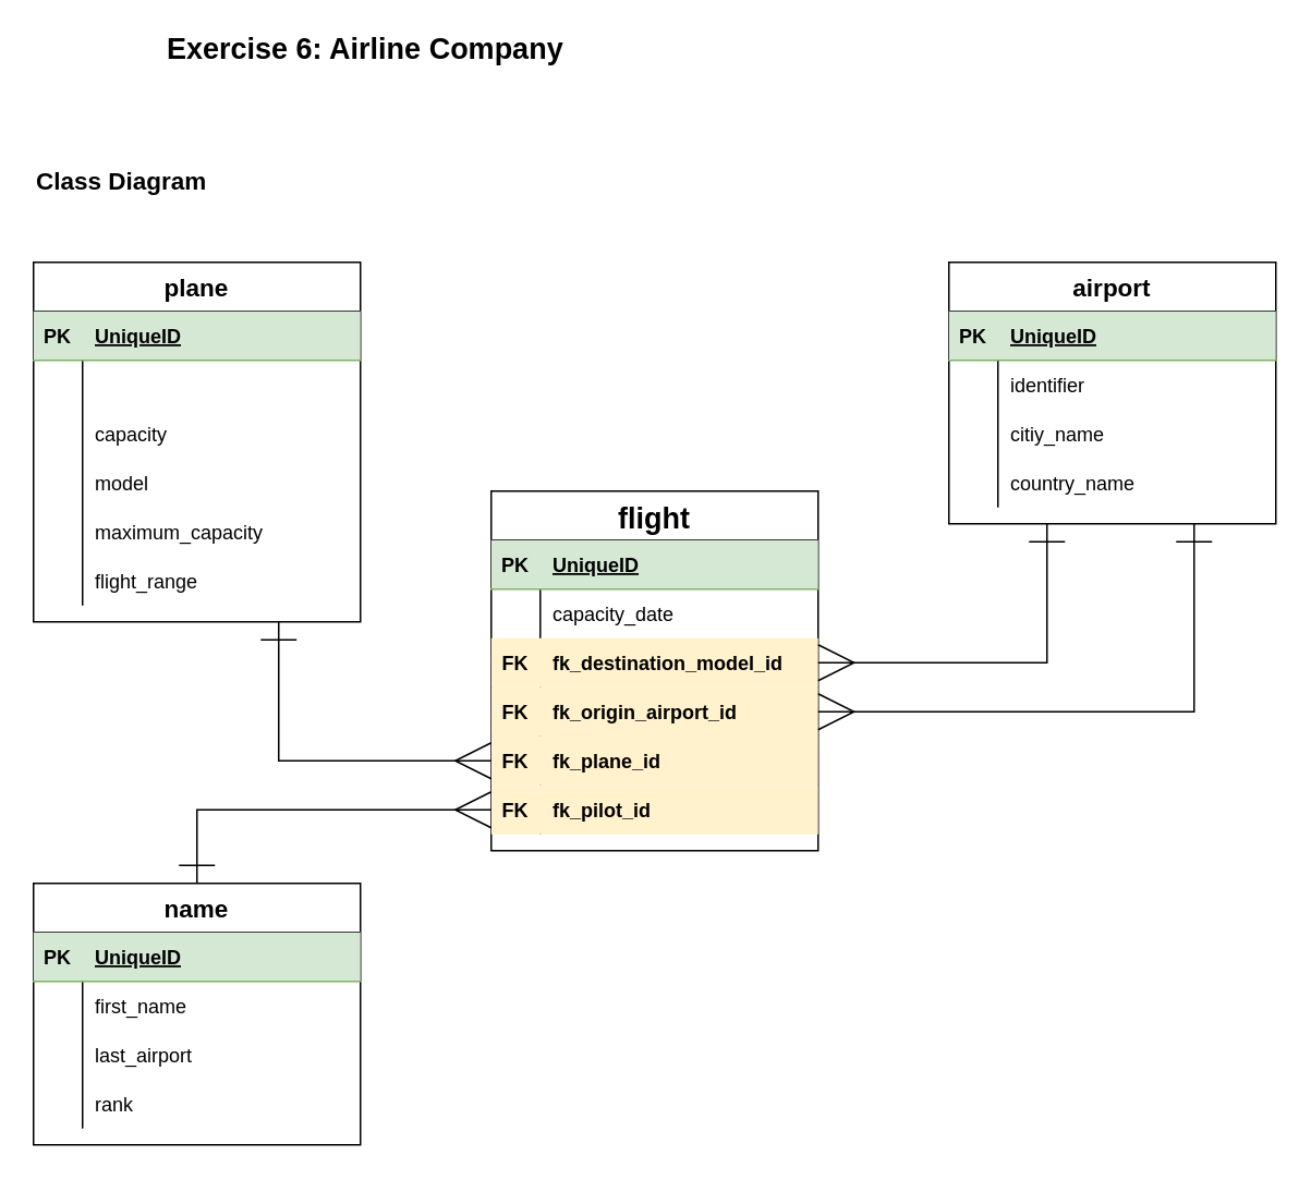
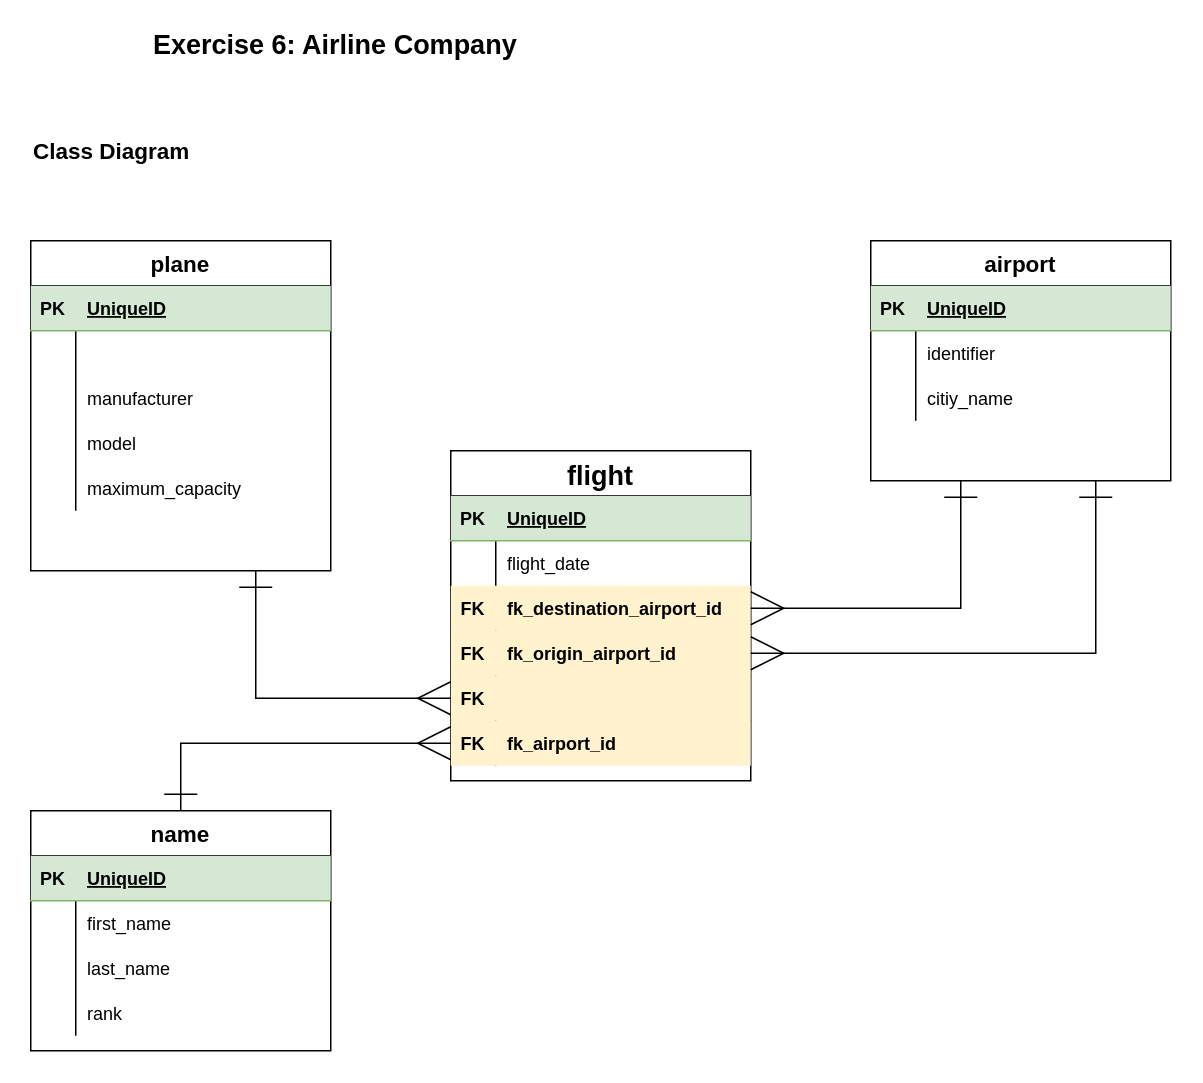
  <mxCell id="0" />
  <mxCell id="1" parent="0" />
  <mxCell id="2" value="Exercise 6: Airline Company" style="text;html=1;strokeColor=none;fillColor=none;align=left;verticalAlign=middle;whiteSpace=wrap;rounded=0;fontSize=18;fontStyle=1" vertex="1" parent="1"><mxGeometry x="100" y="20" width="270" height="20" as="geometry" /></mxCell>
  <mxCell id="3" value="flight" style="shape=table;startSize=30;container=1;collapsible=1;childLayout=tableLayout;fixedRows=1;rowLines=0;fontStyle=1;align=center;resizeLast=1;fontSize=18;" vertex="1" parent="1"><mxGeometry x="300" y="300" width="200" height="220" as="geometry" /></mxCell>
  <mxCell id="4" value="" style="shape=partialRectangle;collapsible=0;dropTarget=0;pointerEvents=0;fillColor=#d5e8d4;top=0;left=0;bottom=1;right=0;points=[[0,0.5],[1,0.5]];portConstraint=eastwest;strokeColor=#82b366;" vertex="1" parent="3"><mxGeometry y="30" width="200" height="30" as="geometry" /></mxCell>
  <mxCell id="5" value="PK" style="shape=partialRectangle;connectable=0;fillColor=none;top=0;left=0;bottom=0;right=0;fontStyle=1;overflow=hidden;" vertex="1" parent="4"><mxGeometry width="30" height="30" as="geometry" /></mxCell>
  <mxCell id="6" value="UniqueID" style="shape=partialRectangle;connectable=0;fillColor=none;top=0;left=0;bottom=0;right=0;align=left;spacingLeft=6;fontStyle=5;overflow=hidden;" vertex="1" parent="4"><mxGeometry x="30" width="170" height="30" as="geometry" /></mxCell>
  <mxCell id="7" value="" style="shape=partialRectangle;collapsible=0;dropTarget=0;pointerEvents=0;fillColor=none;top=0;left=0;bottom=0;right=0;points=[[0,0.5],[1,0.5]];portConstraint=eastwest;" vertex="1" parent="3"><mxGeometry y="60" width="200" height="30" as="geometry" /></mxCell>
  <mxCell id="8" value="" style="shape=partialRectangle;connectable=0;fillColor=none;top=0;left=0;bottom=0;right=0;editable=1;overflow=hidden;fontStyle=0" vertex="1" parent="7"><mxGeometry width="30" height="30" as="geometry" /></mxCell>
- <mxCell id="9" value="capacity_date" style="shape=partialRectangle;connectable=0;fillColor=none;top=0;left=0;bottom=0;right=0;align=left;spacingLeft=6;overflow=hidden;fontStyle=0" vertex="1" parent="7"><mxGeometry x="30" width="170" height="30" as="geometry" /></mxCell>
+ <mxCell id="9" value="flight_date" style="shape=partialRectangle;connectable=0;fillColor=none;top=0;left=0;bottom=0;right=0;align=left;spacingLeft=6;overflow=hidden;fontStyle=0" vertex="1" parent="7"><mxGeometry x="30" width="170" height="30" as="geometry" /></mxCell>
  <mxCell id="10" value="" style="shape=partialRectangle;collapsible=0;dropTarget=0;pointerEvents=0;fillColor=#fff2cc;top=0;left=0;bottom=0;right=0;points=[[0,0.5],[1,0.5]];portConstraint=eastwest;strokeColor=#d6b656;" vertex="1" parent="3"><mxGeometry y="90" width="200" height="30" as="geometry" /></mxCell>
  <mxCell id="11" value="FK" style="shape=partialRectangle;connectable=0;fillColor=none;top=0;left=0;bottom=0;right=0;editable=1;overflow=hidden;fontStyle=1" vertex="1" parent="10"><mxGeometry width="30" height="30" as="geometry" /></mxCell>
- <mxCell id="12" value="fk_destination_model_id" style="shape=partialRectangle;connectable=0;fillColor=none;top=0;left=0;bottom=0;right=0;align=left;spacingLeft=6;overflow=hidden;fontStyle=1" vertex="1" parent="10"><mxGeometry x="30" width="170" height="30" as="geometry" /></mxCell>
+ <mxCell id="12" value="fk_destination_airport_id" style="shape=partialRectangle;connectable=0;fillColor=none;top=0;left=0;bottom=0;right=0;align=left;spacingLeft=6;overflow=hidden;fontStyle=1" vertex="1" parent="10"><mxGeometry x="30" width="170" height="30" as="geometry" /></mxCell>
  <mxCell id="13" value="" style="shape=partialRectangle;collapsible=0;dropTarget=0;pointerEvents=0;fillColor=#fff2cc;top=0;left=0;bottom=0;right=0;points=[[0,0.5],[1,0.5]];portConstraint=eastwest;strokeColor=#d6b656;" vertex="1" parent="3"><mxGeometry y="120" width="200" height="30" as="geometry" /></mxCell>
  <mxCell id="14" value="FK" style="shape=partialRectangle;connectable=0;fillColor=none;top=0;left=0;bottom=0;right=0;editable=1;overflow=hidden;fontStyle=1" vertex="1" parent="13"><mxGeometry width="30" height="30" as="geometry" /></mxCell>
  <mxCell id="15" value="fk_origin_airport_id" style="shape=partialRectangle;connectable=0;fillColor=none;top=0;left=0;bottom=0;right=0;align=left;spacingLeft=6;overflow=hidden;fontStyle=1" vertex="1" parent="13"><mxGeometry x="30" width="170" height="30" as="geometry" /></mxCell>
  <mxCell id="16" value="" style="shape=partialRectangle;collapsible=0;dropTarget=0;pointerEvents=0;fillColor=#fff2cc;top=0;left=0;bottom=0;right=0;points=[[0,0.5],[1,0.5]];portConstraint=eastwest;strokeColor=#d6b656;" vertex="1" parent="3"><mxGeometry y="150" width="200" height="30" as="geometry" /></mxCell>
  <mxCell id="17" value="FK" style="shape=partialRectangle;connectable=0;fillColor=none;top=0;left=0;bottom=0;right=0;editable=1;overflow=hidden;fontStyle=1" vertex="1" parent="16"><mxGeometry width="30" height="30" as="geometry" /></mxCell>
- <mxCell id="18" value="fk_plane_id" style="shape=partialRectangle;connectable=0;fillColor=none;top=0;left=0;bottom=0;right=0;align=left;spacingLeft=6;overflow=hidden;fontStyle=1" vertex="1" parent="16"><mxGeometry x="30" width="170" height="30" as="geometry" /></mxCell>
  <mxCell id="19" value="" style="shape=partialRectangle;collapsible=0;dropTarget=0;pointerEvents=0;fillColor=#fff2cc;top=0;left=0;bottom=0;right=0;points=[[0,0.5],[1,0.5]];portConstraint=eastwest;strokeColor=#d6b656;" vertex="1" parent="3"><mxGeometry y="180" width="200" height="30" as="geometry" /></mxCell>
  <mxCell id="20" value="FK" style="shape=partialRectangle;connectable=0;fillColor=none;top=0;left=0;bottom=0;right=0;editable=1;overflow=hidden;fontStyle=1" vertex="1" parent="19"><mxGeometry width="30" height="30" as="geometry" /></mxCell>
- <mxCell id="21" value="fk_pilot_id" style="shape=partialRectangle;connectable=0;fillColor=none;top=0;left=0;bottom=0;right=0;align=left;spacingLeft=6;overflow=hidden;fontStyle=1" vertex="1" parent="19"><mxGeometry x="30" width="170" height="30" as="geometry" /></mxCell>
- <mxCell id="22" value="Class Diagram" style="text;html=1;strokeColor=none;fillColor=none;align=left;verticalAlign=middle;whiteSpace=wrap;rounded=0;fontSize=15;fontStyle=1" vertex="1" parent="1"><mxGeometry x="20" y="100" width="130" height="20" as="geometry" /></mxCell>
+ <mxCell id="21" value="fk_airport_id" style="shape=partialRectangle;connectable=0;fillColor=none;top=0;left=0;bottom=0;right=0;align=left;spacingLeft=6;overflow=hidden;fontStyle=1" vertex="1" parent="19"><mxGeometry x="30" width="170" height="30" as="geometry" /></mxCell>
+ <mxCell id="22" value="Class Diagram" style="text;html=1;strokeColor=none;fillColor=none;align=left;verticalAlign=middle;whiteSpace=wrap;rounded=0;fontSize=15;fontStyle=1" vertex="1" parent="1"><mxGeometry x="20" y="90" width="130" height="20" as="geometry" /></mxCell>
  <mxCell id="23" style="edgeStyle=orthogonalEdgeStyle;rounded=0;orthogonalLoop=1;jettySize=auto;html=1;entryX=0;entryY=0.5;entryDx=0;entryDy=0;fontSize=15;endArrow=ERmany;endFill=0;startArrow=ERone;startFill=0;endSize=20;startSize=20;" edge="1" parent="1" source="24" target="16"><mxGeometry relative="1" as="geometry"><Array as="points"><mxPoint x="170" y="465" /></Array></mxGeometry></mxCell>
  <mxCell id="24" value="plane" style="shape=table;startSize=30;container=1;collapsible=1;childLayout=tableLayout;fixedRows=1;rowLines=0;fontStyle=1;align=center;resizeLast=1;fontSize=15;" vertex="1" parent="1"><mxGeometry x="20" y="160" width="200" height="220" as="geometry" /></mxCell>
  <mxCell id="25" value="" style="shape=partialRectangle;collapsible=0;dropTarget=0;pointerEvents=0;fillColor=#d5e8d4;top=0;left=0;bottom=1;right=0;points=[[0,0.5],[1,0.5]];portConstraint=eastwest;strokeColor=#82b366;" vertex="1" parent="24"><mxGeometry y="30" width="200" height="30" as="geometry" /></mxCell>
  <mxCell id="26" value="PK" style="shape=partialRectangle;connectable=0;fillColor=none;top=0;left=0;bottom=0;right=0;fontStyle=1;overflow=hidden;" vertex="1" parent="25"><mxGeometry width="30" height="30" as="geometry" /></mxCell>
  <mxCell id="27" value="UniqueID" style="shape=partialRectangle;connectable=0;fillColor=none;top=0;left=0;bottom=0;right=0;align=left;spacingLeft=6;fontStyle=5;overflow=hidden;" vertex="1" parent="25"><mxGeometry x="30" width="170" height="30" as="geometry" /></mxCell>
  <mxCell id="28" value="" style="shape=partialRectangle;collapsible=0;dropTarget=0;pointerEvents=0;fillColor=none;top=0;left=0;bottom=0;right=0;points=[[0,0.5],[1,0.5]];portConstraint=eastwest;" vertex="1" parent="24"><mxGeometry y="60" width="200" height="30" as="geometry" /></mxCell>
  <mxCell id="29" value="" style="shape=partialRectangle;connectable=0;fillColor=none;top=0;left=0;bottom=0;right=0;editable=1;overflow=hidden;" vertex="1" parent="28"><mxGeometry width="30" height="30" as="geometry" /></mxCell>
  <mxCell id="30" value="" style="shape=partialRectangle;collapsible=0;dropTarget=0;pointerEvents=0;fillColor=none;top=0;left=0;bottom=0;right=0;points=[[0,0.5],[1,0.5]];portConstraint=eastwest;" vertex="1" parent="24"><mxGeometry y="90" width="200" height="30" as="geometry" /></mxCell>
  <mxCell id="31" value="" style="shape=partialRectangle;connectable=0;fillColor=none;top=0;left=0;bottom=0;right=0;editable=1;overflow=hidden;" vertex="1" parent="30"><mxGeometry width="30" height="30" as="geometry" /></mxCell>
- <mxCell id="32" value="capacity" style="shape=partialRectangle;connectable=0;fillColor=none;top=0;left=0;bottom=0;right=0;align=left;spacingLeft=6;overflow=hidden;" vertex="1" parent="30"><mxGeometry x="30" width="170" height="30" as="geometry" /></mxCell>
+ <mxCell id="32" value="manufacturer" style="shape=partialRectangle;connectable=0;fillColor=none;top=0;left=0;bottom=0;right=0;align=left;spacingLeft=6;overflow=hidden;" vertex="1" parent="30"><mxGeometry x="30" width="170" height="30" as="geometry" /></mxCell>
  <mxCell id="33" value="" style="shape=partialRectangle;collapsible=0;dropTarget=0;pointerEvents=0;fillColor=none;top=0;left=0;bottom=0;right=0;points=[[0,0.5],[1,0.5]];portConstraint=eastwest;" vertex="1" parent="24"><mxGeometry y="120" width="200" height="30" as="geometry" /></mxCell>
  <mxCell id="34" value="" style="shape=partialRectangle;connectable=0;fillColor=none;top=0;left=0;bottom=0;right=0;editable=1;overflow=hidden;" vertex="1" parent="33"><mxGeometry width="30" height="30" as="geometry" /></mxCell>
  <mxCell id="35" value="model" style="shape=partialRectangle;connectable=0;fillColor=none;top=0;left=0;bottom=0;right=0;align=left;spacingLeft=6;overflow=hidden;" vertex="1" parent="33"><mxGeometry x="30" width="170" height="30" as="geometry" /></mxCell>
  <mxCell id="36" value="" style="shape=partialRectangle;collapsible=0;dropTarget=0;pointerEvents=0;fillColor=none;top=0;left=0;bottom=0;right=0;points=[[0,0.5],[1,0.5]];portConstraint=eastwest;" vertex="1" parent="24"><mxGeometry y="150" width="200" height="30" as="geometry" /></mxCell>
  <mxCell id="37" value="" style="shape=partialRectangle;connectable=0;fillColor=none;top=0;left=0;bottom=0;right=0;editable=1;overflow=hidden;" vertex="1" parent="36"><mxGeometry width="30" height="30" as="geometry" /></mxCell>
  <mxCell id="38" value="maximum_capacity" style="shape=partialRectangle;connectable=0;fillColor=none;top=0;left=0;bottom=0;right=0;align=left;spacingLeft=6;overflow=hidden;" vertex="1" parent="36"><mxGeometry x="30" width="170" height="30" as="geometry" /></mxCell>
  <mxCell id="39" value="" style="shape=partialRectangle;collapsible=0;dropTarget=0;pointerEvents=0;fillColor=none;top=0;left=0;bottom=0;right=0;points=[[0,0.5],[1,0.5]];portConstraint=eastwest;" vertex="1" parent="24"><mxGeometry y="180" width="200" height="30" as="geometry" /></mxCell>
  <mxCell id="40" value="" style="shape=partialRectangle;connectable=0;fillColor=none;top=0;left=0;bottom=0;right=0;editable=1;overflow=hidden;" vertex="1" parent="39"><mxGeometry width="30" height="30" as="geometry" /></mxCell>
- <mxCell id="41" value="flight_range" style="shape=partialRectangle;connectable=0;fillColor=none;top=0;left=0;bottom=0;right=0;align=left;spacingLeft=6;overflow=hidden;" vertex="1" parent="39"><mxGeometry x="30" width="170" height="30" as="geometry" /></mxCell>
  <mxCell id="42" style="edgeStyle=orthogonalEdgeStyle;rounded=0;orthogonalLoop=1;jettySize=auto;html=1;entryX=1;entryY=0.5;entryDx=0;entryDy=0;startArrow=ERone;startFill=0;startSize=20;endArrow=ERmany;endFill=0;endSize=20;fontSize=15;" edge="1" parent="1" source="44" target="10"><mxGeometry relative="1" as="geometry"><Array as="points"><mxPoint x="640" y="405" /></Array></mxGeometry></mxCell>
  <mxCell id="43" style="edgeStyle=orthogonalEdgeStyle;rounded=0;orthogonalLoop=1;jettySize=auto;html=1;exitX=0.75;exitY=1;exitDx=0;exitDy=0;entryX=1;entryY=0.5;entryDx=0;entryDy=0;startArrow=ERone;startFill=0;startSize=20;endArrow=ERmany;endFill=0;endSize=20;fontSize=15;" edge="1" parent="1" source="44" target="13"><mxGeometry relative="1" as="geometry" /></mxCell>
  <mxCell id="44" value="airport" style="shape=table;startSize=30;container=1;collapsible=1;childLayout=tableLayout;fixedRows=1;rowLines=0;fontStyle=1;align=center;resizeLast=1;fontSize=15;" vertex="1" parent="1"><mxGeometry x="580" y="160" width="200" height="160" as="geometry" /></mxCell>
  <mxCell id="45" value="" style="shape=partialRectangle;collapsible=0;dropTarget=0;pointerEvents=0;fillColor=#d5e8d4;top=0;left=0;bottom=1;right=0;points=[[0,0.5],[1,0.5]];portConstraint=eastwest;strokeColor=#82b366;" vertex="1" parent="44"><mxGeometry y="30" width="200" height="30" as="geometry" /></mxCell>
  <mxCell id="46" value="PK" style="shape=partialRectangle;connectable=0;fillColor=none;top=0;left=0;bottom=0;right=0;fontStyle=1;overflow=hidden;" vertex="1" parent="45"><mxGeometry width="30" height="30" as="geometry" /></mxCell>
  <mxCell id="47" value="UniqueID" style="shape=partialRectangle;connectable=0;fillColor=none;top=0;left=0;bottom=0;right=0;align=left;spacingLeft=6;fontStyle=5;overflow=hidden;" vertex="1" parent="45"><mxGeometry x="30" width="170" height="30" as="geometry" /></mxCell>
  <mxCell id="48" value="" style="shape=partialRectangle;collapsible=0;dropTarget=0;pointerEvents=0;fillColor=none;top=0;left=0;bottom=0;right=0;points=[[0,0.5],[1,0.5]];portConstraint=eastwest;" vertex="1" parent="44"><mxGeometry y="60" width="200" height="30" as="geometry" /></mxCell>
  <mxCell id="49" value="" style="shape=partialRectangle;connectable=0;fillColor=none;top=0;left=0;bottom=0;right=0;editable=1;overflow=hidden;" vertex="1" parent="48"><mxGeometry width="30" height="30" as="geometry" /></mxCell>
  <mxCell id="50" value="identifier" style="shape=partialRectangle;connectable=0;fillColor=none;top=0;left=0;bottom=0;right=0;align=left;spacingLeft=6;overflow=hidden;" vertex="1" parent="48"><mxGeometry x="30" width="170" height="30" as="geometry" /></mxCell>
  <mxCell id="51" value="" style="shape=partialRectangle;collapsible=0;dropTarget=0;pointerEvents=0;fillColor=none;top=0;left=0;bottom=0;right=0;points=[[0,0.5],[1,0.5]];portConstraint=eastwest;" vertex="1" parent="44"><mxGeometry y="90" width="200" height="30" as="geometry" /></mxCell>
  <mxCell id="52" value="" style="shape=partialRectangle;connectable=0;fillColor=none;top=0;left=0;bottom=0;right=0;editable=1;overflow=hidden;" vertex="1" parent="51"><mxGeometry width="30" height="30" as="geometry" /></mxCell>
  <mxCell id="53" value="citiy_name" style="shape=partialRectangle;connectable=0;fillColor=none;top=0;left=0;bottom=0;right=0;align=left;spacingLeft=6;overflow=hidden;" vertex="1" parent="51"><mxGeometry x="30" width="170" height="30" as="geometry" /></mxCell>
  <mxCell id="54" value="" style="shape=partialRectangle;collapsible=0;dropTarget=0;pointerEvents=0;fillColor=none;top=0;left=0;bottom=0;right=0;points=[[0,0.5],[1,0.5]];portConstraint=eastwest;" vertex="1" parent="44"><mxGeometry y="120" width="200" height="30" as="geometry" /></mxCell>
  <mxCell id="55" value="" style="shape=partialRectangle;connectable=0;fillColor=none;top=0;left=0;bottom=0;right=0;editable=1;overflow=hidden;" vertex="1" parent="54"><mxGeometry width="30" height="30" as="geometry" /></mxCell>
- <mxCell id="56" value="country_name" style="shape=partialRectangle;connectable=0;fillColor=none;top=0;left=0;bottom=0;right=0;align=left;spacingLeft=6;overflow=hidden;" vertex="1" parent="54"><mxGeometry x="30" width="170" height="30" as="geometry" /></mxCell>
  <mxCell id="57" style="edgeStyle=orthogonalEdgeStyle;rounded=0;orthogonalLoop=1;jettySize=auto;html=1;entryX=0;entryY=0.5;entryDx=0;entryDy=0;startArrow=ERone;startFill=0;startSize=20;endArrow=ERmany;endFill=0;endSize=20;fontSize=15;" edge="1" parent="1" source="58" target="19"><mxGeometry relative="1" as="geometry" /></mxCell>
  <mxCell id="58" value="name" style="shape=table;startSize=30;container=1;collapsible=1;childLayout=tableLayout;fixedRows=1;rowLines=0;fontStyle=1;align=center;resizeLast=1;fontSize=15;" vertex="1" parent="1"><mxGeometry x="20" y="540" width="200" height="160" as="geometry" /></mxCell>
  <mxCell id="59" value="" style="shape=partialRectangle;collapsible=0;dropTarget=0;pointerEvents=0;fillColor=#d5e8d4;top=0;left=0;bottom=1;right=0;points=[[0,0.5],[1,0.5]];portConstraint=eastwest;strokeColor=#82b366;" vertex="1" parent="58"><mxGeometry y="30" width="200" height="30" as="geometry" /></mxCell>
  <mxCell id="60" value="PK" style="shape=partialRectangle;connectable=0;fillColor=none;top=0;left=0;bottom=0;right=0;fontStyle=1;overflow=hidden;" vertex="1" parent="59"><mxGeometry width="30" height="30" as="geometry" /></mxCell>
  <mxCell id="61" value="UniqueID" style="shape=partialRectangle;connectable=0;fillColor=none;top=0;left=0;bottom=0;right=0;align=left;spacingLeft=6;fontStyle=5;overflow=hidden;" vertex="1" parent="59"><mxGeometry x="30" width="170" height="30" as="geometry" /></mxCell>
  <mxCell id="62" value="" style="shape=partialRectangle;collapsible=0;dropTarget=0;pointerEvents=0;fillColor=none;top=0;left=0;bottom=0;right=0;points=[[0,0.5],[1,0.5]];portConstraint=eastwest;" vertex="1" parent="58"><mxGeometry y="60" width="200" height="30" as="geometry" /></mxCell>
  <mxCell id="63" value="" style="shape=partialRectangle;connectable=0;fillColor=none;top=0;left=0;bottom=0;right=0;editable=1;overflow=hidden;" vertex="1" parent="62"><mxGeometry width="30" height="30" as="geometry" /></mxCell>
  <mxCell id="64" value="first_name" style="shape=partialRectangle;connectable=0;fillColor=none;top=0;left=0;bottom=0;right=0;align=left;spacingLeft=6;overflow=hidden;" vertex="1" parent="62"><mxGeometry x="30" width="170" height="30" as="geometry" /></mxCell>
  <mxCell id="65" value="" style="shape=partialRectangle;collapsible=0;dropTarget=0;pointerEvents=0;fillColor=none;top=0;left=0;bottom=0;right=0;points=[[0,0.5],[1,0.5]];portConstraint=eastwest;" vertex="1" parent="58"><mxGeometry y="90" width="200" height="30" as="geometry" /></mxCell>
  <mxCell id="66" value="" style="shape=partialRectangle;connectable=0;fillColor=none;top=0;left=0;bottom=0;right=0;editable=1;overflow=hidden;" vertex="1" parent="65"><mxGeometry width="30" height="30" as="geometry" /></mxCell>
- <mxCell id="67" value="last_airport" style="shape=partialRectangle;connectable=0;fillColor=none;top=0;left=0;bottom=0;right=0;align=left;spacingLeft=6;overflow=hidden;" vertex="1" parent="65"><mxGeometry x="30" width="170" height="30" as="geometry" /></mxCell>
+ <mxCell id="67" value="last_name" style="shape=partialRectangle;connectable=0;fillColor=none;top=0;left=0;bottom=0;right=0;align=left;spacingLeft=6;overflow=hidden;" vertex="1" parent="65"><mxGeometry x="30" width="170" height="30" as="geometry" /></mxCell>
  <mxCell id="68" value="" style="shape=partialRectangle;collapsible=0;dropTarget=0;pointerEvents=0;fillColor=none;top=0;left=0;bottom=0;right=0;points=[[0,0.5],[1,0.5]];portConstraint=eastwest;" vertex="1" parent="58"><mxGeometry y="120" width="200" height="30" as="geometry" /></mxCell>
  <mxCell id="69" value="" style="shape=partialRectangle;connectable=0;fillColor=none;top=0;left=0;bottom=0;right=0;editable=1;overflow=hidden;" vertex="1" parent="68"><mxGeometry width="30" height="30" as="geometry" /></mxCell>
  <mxCell id="70" value="rank" style="shape=partialRectangle;connectable=0;fillColor=none;top=0;left=0;bottom=0;right=0;align=left;spacingLeft=6;overflow=hidden;" vertex="1" parent="68"><mxGeometry x="30" width="170" height="30" as="geometry" /></mxCell>
